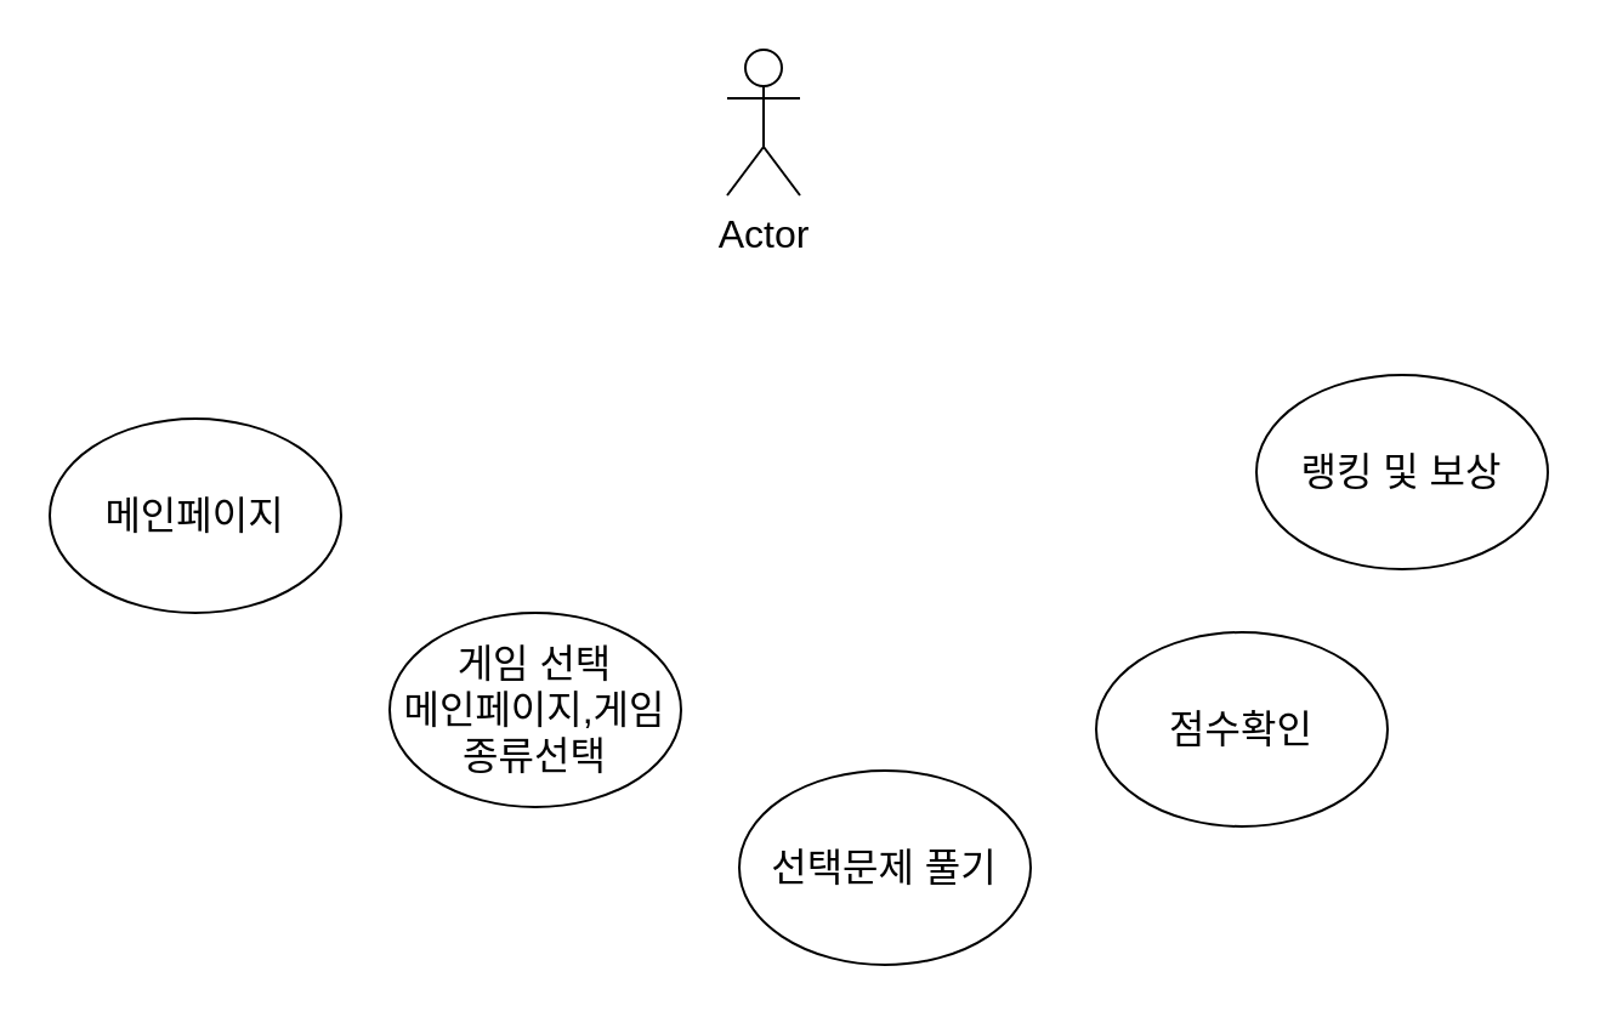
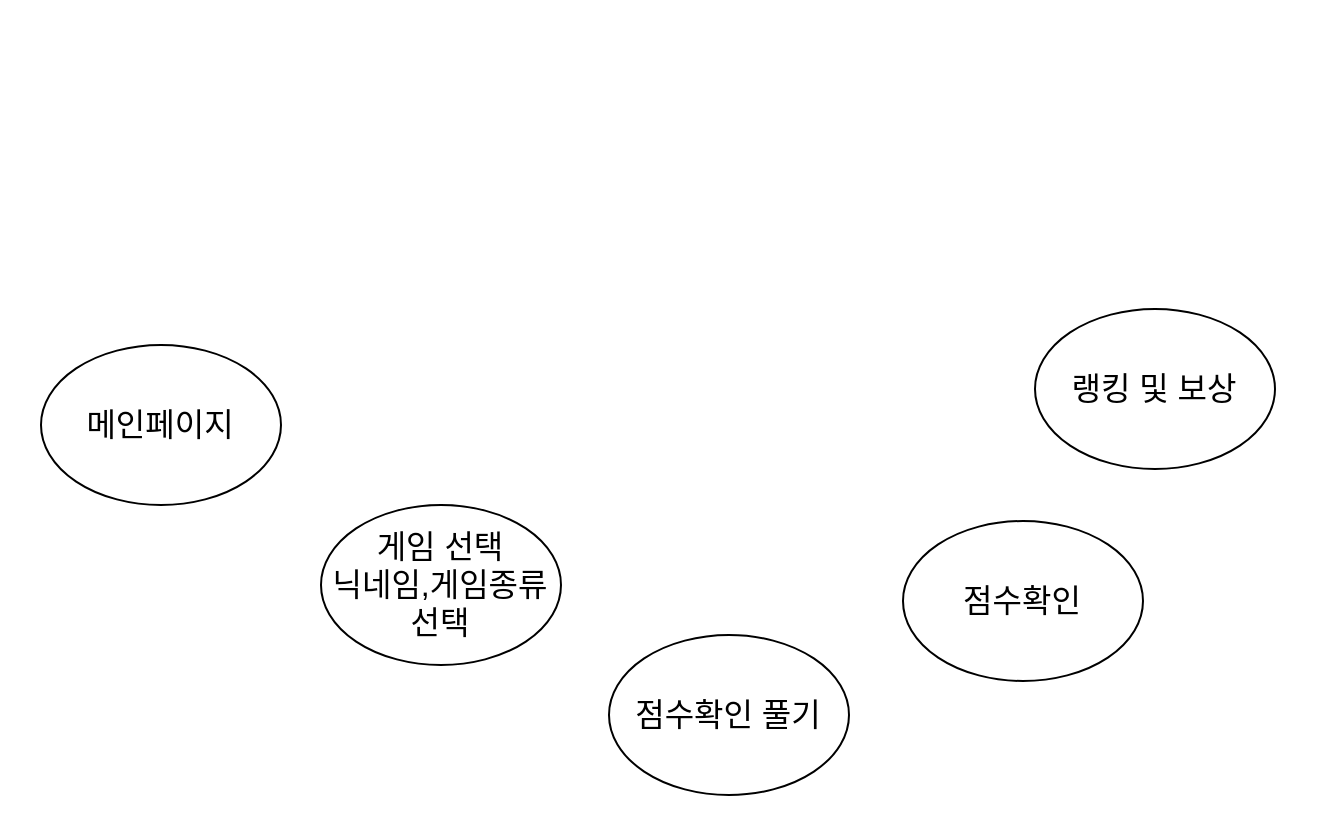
  <mxCell id="0" />
  <mxCell id="1" parent="0" />
  <mxCell id="2" value="메인페이지" style="ellipse;whiteSpace=wrap;html=1;fontSize=16;" vertex="1" parent="1"><mxGeometry x="20" y="172" width="120" height="80" as="geometry" /></mxCell>
- <mxCell id="3" value="Actor" style="shape=umlActor;verticalLabelPosition=bottom;verticalAlign=top;html=1;outlineConnect=0;fontSize=16;" vertex="1" parent="1"><mxGeometry x="299" y="20" width="30" height="60" as="geometry" /></mxCell>
- <mxCell id="4" value="게임 선택&lt;br&gt;메인페이지,게임종류선택" style="ellipse;whiteSpace=wrap;html=1;fontSize=16;" vertex="1" parent="1"><mxGeometry x="160" y="252" width="120" height="80" as="geometry" /></mxCell>
- <mxCell id="5" value="선택문제 풀기&lt;br&gt;" style="ellipse;whiteSpace=wrap;html=1;fontSize=16;" vertex="1" parent="1"><mxGeometry x="304" y="317" width="120" height="80" as="geometry" /></mxCell>
+ <mxCell id="4" value="게임 선택&lt;br&gt;닉네임,게임종류선택" style="ellipse;whiteSpace=wrap;html=1;fontSize=16;" vertex="1" parent="1"><mxGeometry x="160" y="252" width="120" height="80" as="geometry" /></mxCell>
+ <mxCell id="5" value="점수확인 풀기&lt;br&gt;" style="ellipse;whiteSpace=wrap;html=1;fontSize=16;" vertex="1" parent="1"><mxGeometry x="304" y="317" width="120" height="80" as="geometry" /></mxCell>
  <mxCell id="6" value="점수확인" style="ellipse;whiteSpace=wrap;html=1;fontSize=16;" vertex="1" parent="1"><mxGeometry x="451" y="260" width="120" height="80" as="geometry" /></mxCell>
  <mxCell id="7" value="랭킹 및 보상" style="ellipse;whiteSpace=wrap;html=1;fontSize=16;" vertex="1" parent="1"><mxGeometry x="517" y="154" width="120" height="80" as="geometry" /></mxCell>
